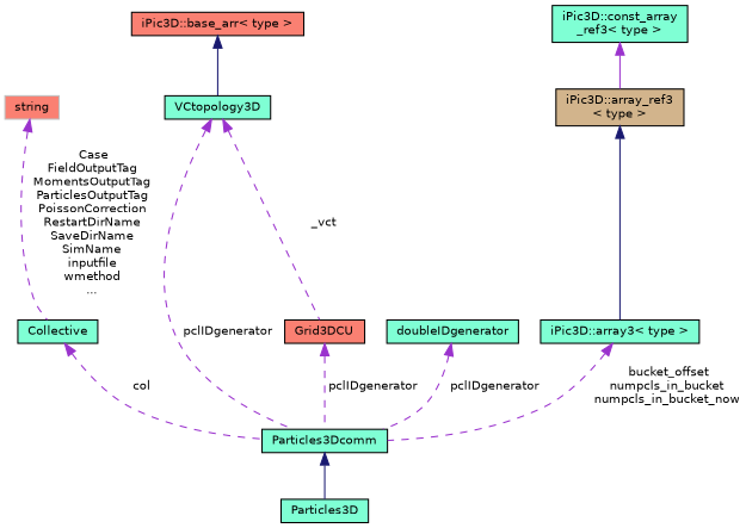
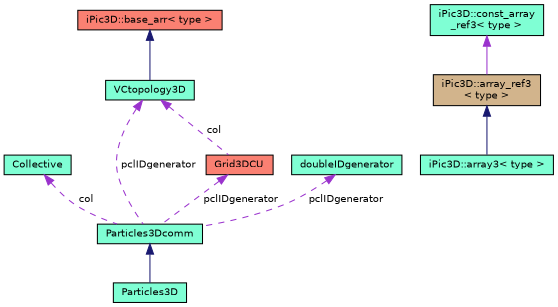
  digraph {
    node [color=black fillcolor=aquamarine fontname=Helvetica fontsize=10 shape=record style=filled]
    edge [color=darkorchid3 dir=back fontname=Helvetica fontsize=10 labelfontname=Helvetica labelfontsize=10 style=dashed]
    n1 [fontcolor=black height=0.2 label=Particles3D width=0.4]
    n2 [height=0.2 label=Particles3Dcomm width=0.4]
    n3 [height=0.2 label=Collective width=0.4]
-   n4 [color=grey75 fillcolor=salmon height=0.2 label=string width=0.4]
    n5 [height=0.2 label=VCtopology3D width=0.4]
    n6 [fillcolor=salmon height=0.2 label=Grid3DCU width=0.4]
    n7 [height=0.2 label=doubleIDgenerator width=0.4]
    n8 [height=0.2 label="iPic3D::array3\< type \>" width=0.4]
    n9 [fillcolor=tan height=0.2 label="iPic3D::array_ref3\l\< type \>" width=0.4]
    n10 [height=0.2 label="iPic3D::const_array\l_ref3\< type \>" width=0.4]
    n11 [fillcolor=salmon height=0.2 label="iPic3D::base_arr\< type \>" width=0.4]
    n2 -> n1 [color=midnightblue style=solid]
    n3 -> n2 [label=" col"]
-   n4 -> n3 [label=" Case\nFieldOutputTag\nMomentsOutputTag\nParticlesOutputTag\nPoissonCorrection\nRestartDirName\nSaveDirName\nSimName\ninputfile\nwmethod\n..."]
    n5 -> n2 [label=" pclIDgenerator"]
-   n5 -> n6 [label=" _vct"]
+   n5 -> n6 [label=" col"]
    n6 -> n2 [label=" pclIDgenerator"]
    n7 -> n2 [label=" pclIDgenerator"]
-   n8 -> n2 [label=" bucket_offset\nnumpcls_in_bucket\nnumpcls_in_bucket_now"]
    n9 -> n8 [color=midnightblue style=solid]
    n10 -> n9 [style=solid]
    n11 -> n5 [color=midnightblue style=solid]
  }
